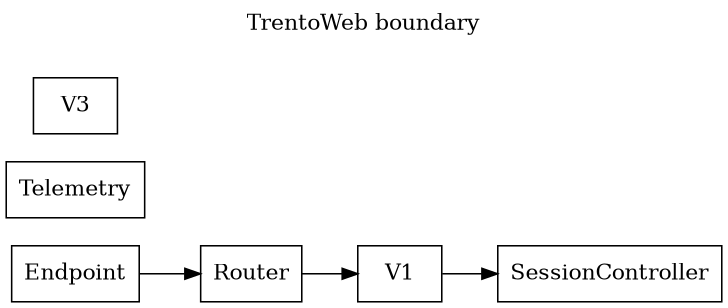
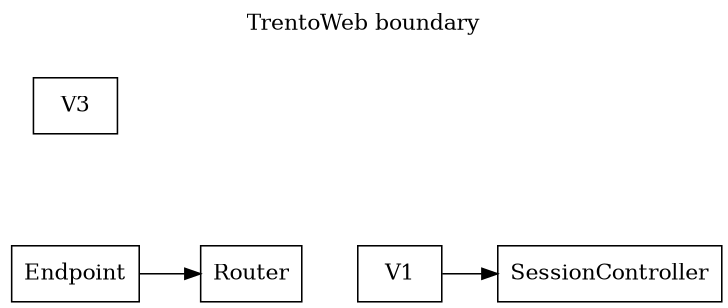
  digraph {
    label="TrentoWeb boundary"
    labelloc=top
    rankdir=LR
    node [shape=box]
    Endpoint
    Router
    V1
    SessionController
-   Telemetry
    n6 [label=V3]
    Endpoint -> Router
-   Router -> V1
    V1 -> SessionController
  }
